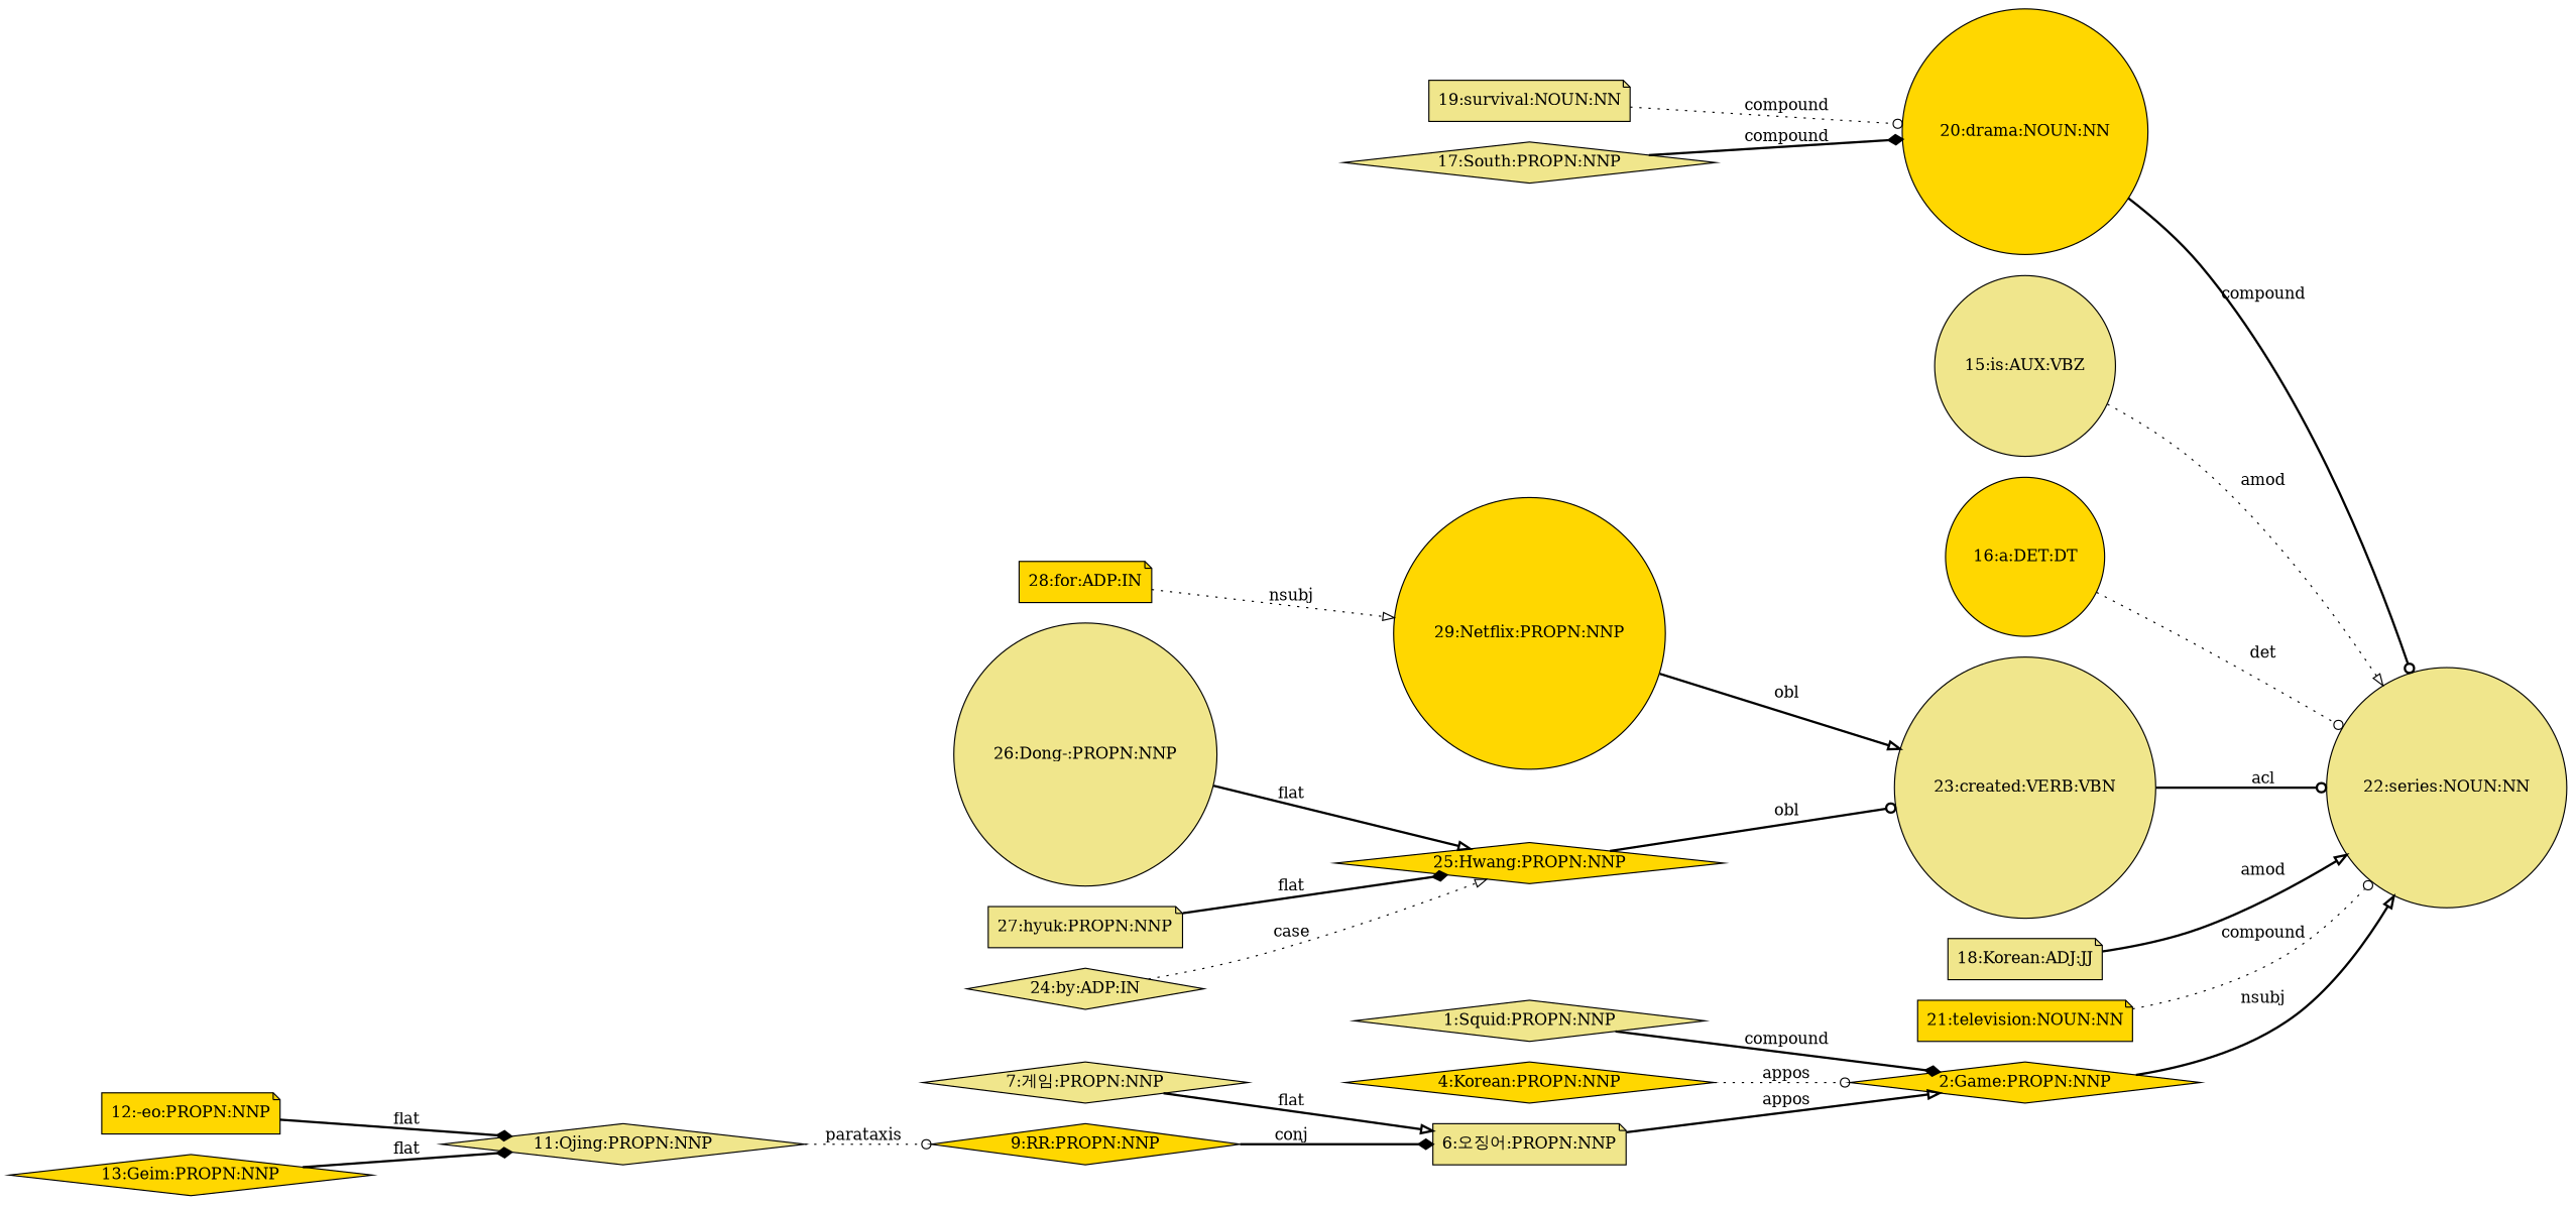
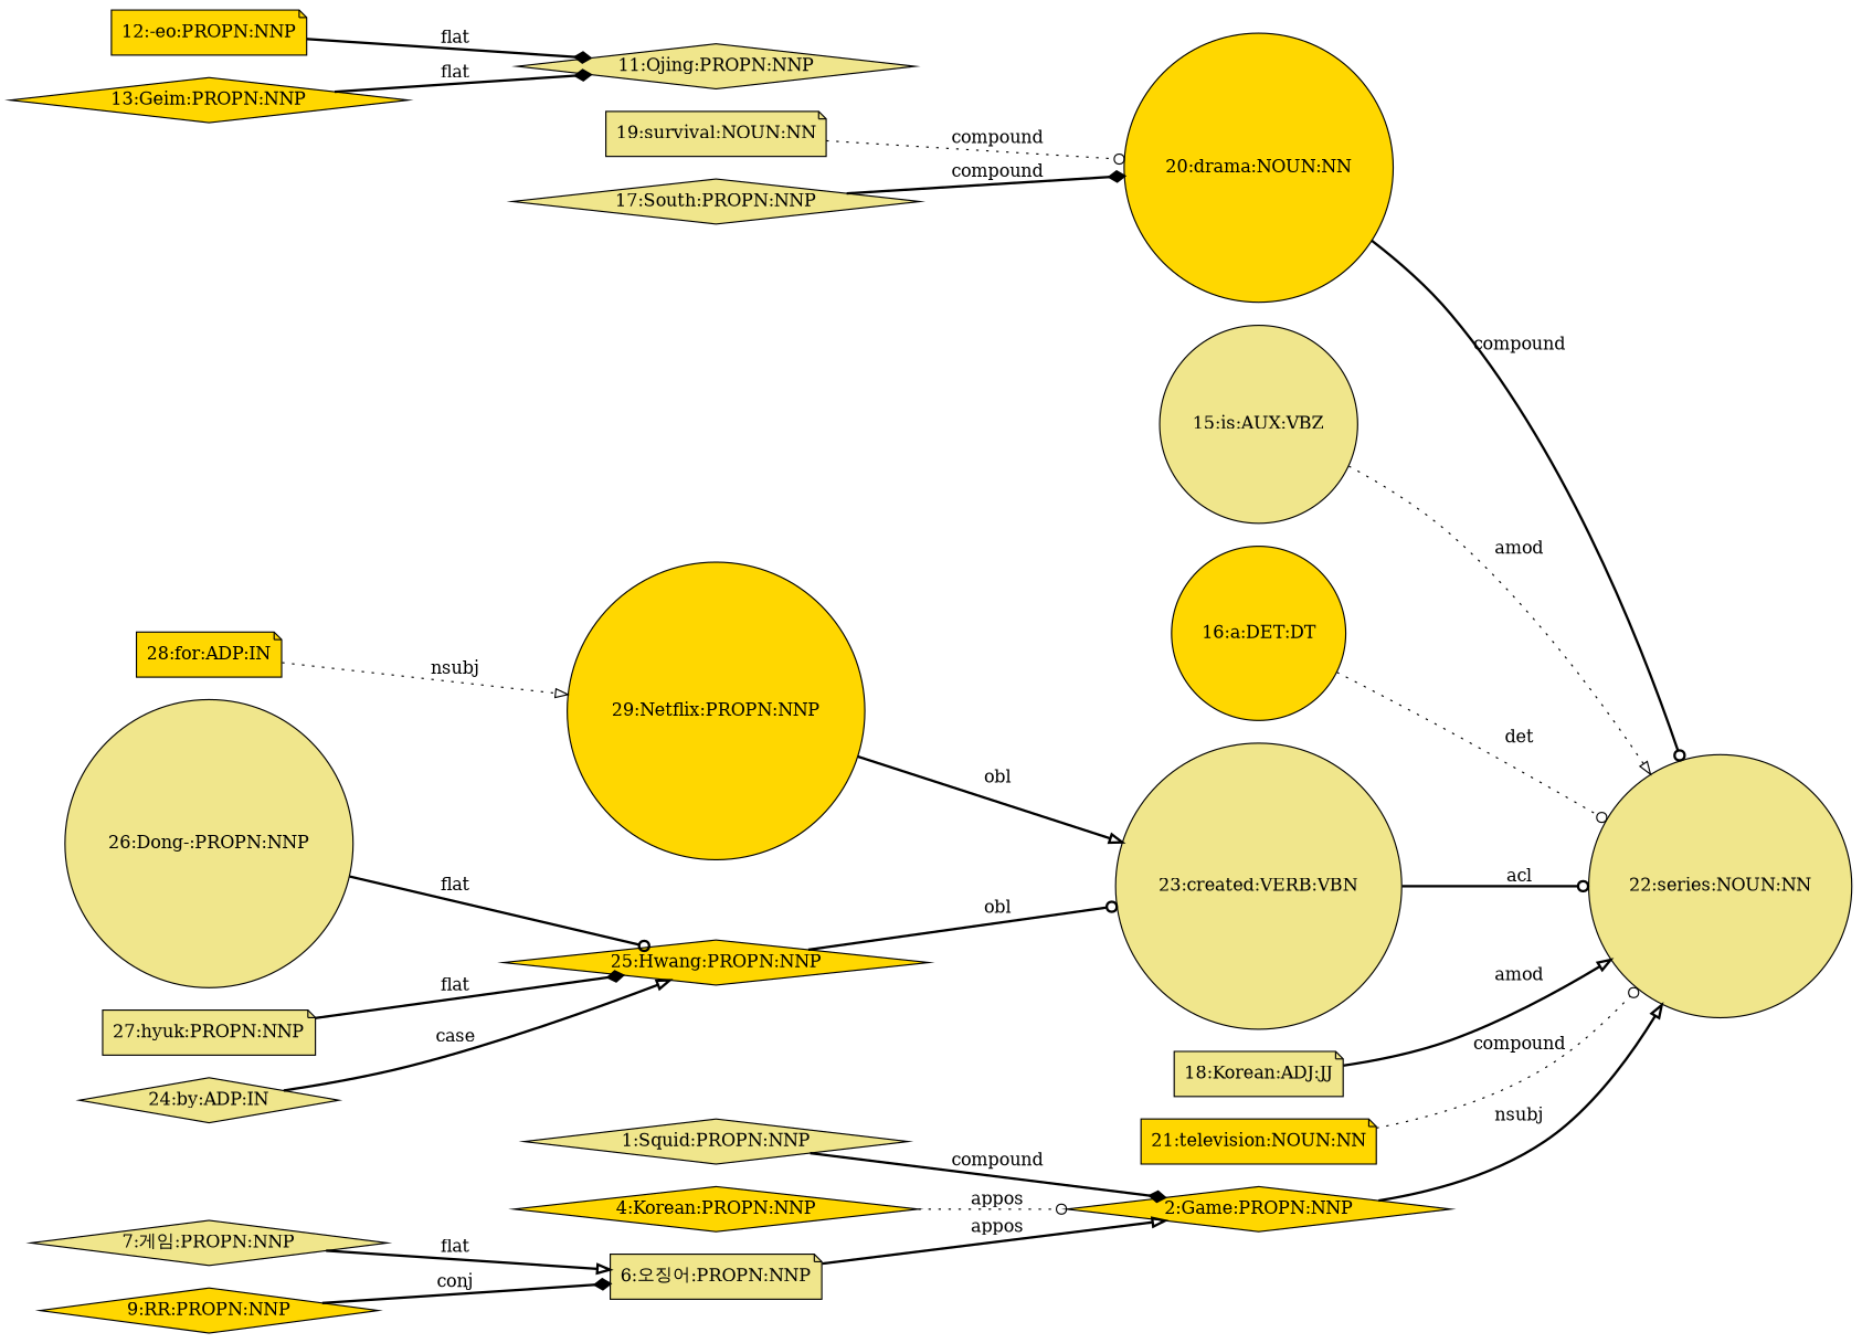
  digraph {
    rankdir=LR
    node [fillcolor=khaki shape=diamond style=filled]
    edge [arrowhead=odot style=bold]
    n1 [label="1:Squid:PROPN:NNP"]
    n2 [fillcolor=gold label="2:Game:PROPN:NNP"]
    n3 [label="22:series:NOUN:NN" shape=circle]
    n4 [fillcolor=gold label="4:Korean:PROPN:NNP"]
    n5 [label="6:오징어:PROPN:NNP" shape=note]
    n6 [label="7:게임:PROPN:NNP"]
    n7 [fillcolor=gold label="9:RR:PROPN:NNP"]
    n8 [label="11:Ojing:PROPN:NNP"]
    n9 [fillcolor=gold label="12:-eo:PROPN:NNP" shape=note]
    n10 [fillcolor=gold label="13:Geim:PROPN:NNP"]
    n11 [label="15:is:AUX:VBZ" shape=circle]
    n12 [fillcolor=gold label="16:a:DET:DT" shape=circle]
    n13 [label="17:South:PROPN:NNP"]
    n14 [fillcolor=gold label="20:drama:NOUN:NN" shape=circle]
    n15 [label="18:Korean:ADJ:JJ" shape=note]
    n16 [label="19:survival:NOUN:NN" shape=note]
    n17 [fillcolor=gold label="21:television:NOUN:NN" shape=note]
    n18 [label="23:created:VERB:VBN" shape=circle]
    n19 [label="24:by:ADP:IN"]
    n20 [fillcolor=gold label="25:Hwang:PROPN:NNP"]
    n21 [label="26:Dong-:PROPN:NNP" shape=circle]
    n22 [label="27:hyuk:PROPN:NNP" shape=note]
    n23 [fillcolor=gold label="28:for:ADP:IN" shape=note]
    n24 [fillcolor=gold label="29:Netflix:PROPN:NNP" shape=circle]
    n1 -> n2 [arrowhead=diamond label=compound]
    n2 -> n3 [arrowhead=onormal label=nsubj]
    n4 -> n2 [label=appos style=dotted]
    n5 -> n2 [arrowhead=onormal label=appos]
    n6 -> n5 [arrowhead=onormal label=flat]
    n7 -> n5 [arrowhead=diamond label=conj]
-   n8 -> n7 [label=parataxis style=dotted]
    n9 -> n8 [arrowhead=diamond label=flat]
    n10 -> n8 [arrowhead=diamond label=flat]
    n11 -> n3 [arrowhead=onormal label=amod style=dotted]
    n12 -> n3 [label=det style=dotted]
    n13 -> n14 [arrowhead=diamond label=compound]
    n14 -> n3 [label=compound]
    n15 -> n3 [arrowhead=onormal label=amod]
    n16 -> n14 [label=compound style=dotted]
    n17 -> n3 [label=compound style=dotted]
    n18 -> n3 [label=acl]
-   n19 -> n20 [arrowhead=onormal label=case style=dotted]
+   n19 -> n20 [arrowhead=onormal label=case]
    n20 -> n18 [label=obl]
-   n21 -> n20 [arrowhead=onormal label=flat]
+   n21 -> n20 [label=flat]
    n22 -> n20 [arrowhead=diamond label=flat]
    n23 -> n24 [arrowhead=onormal label=nsubj style=dotted]
    n24 -> n18 [arrowhead=onormal label=obl]
  }
